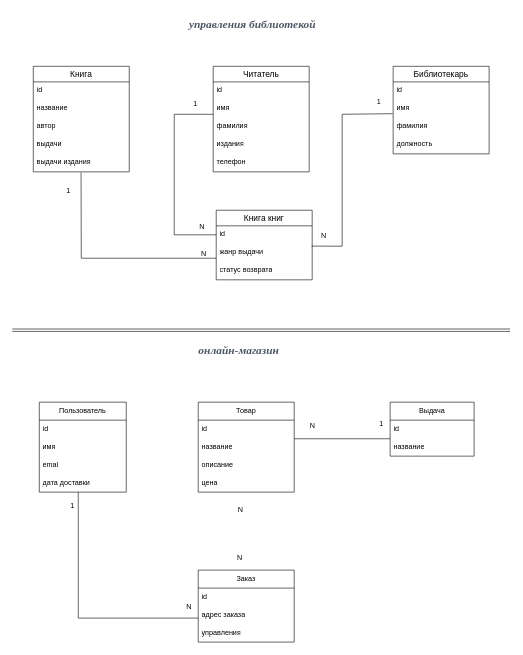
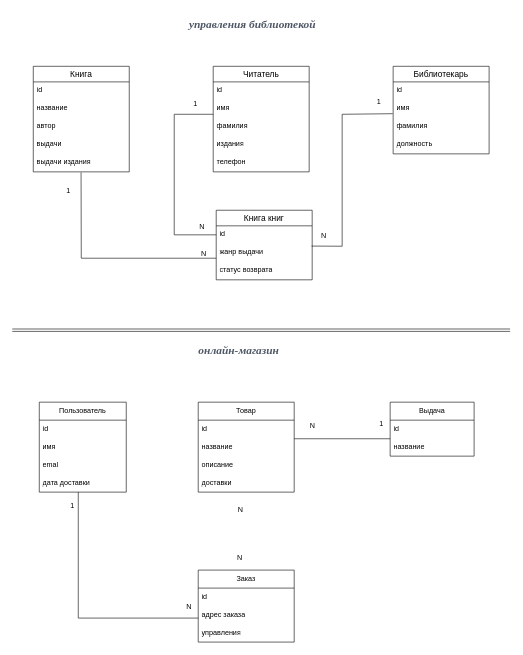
  <mxCell id="0" />
  <mxCell id="1" parent="0" />
  <mxCell id="2" value="Книга" style="swimlane;fontStyle=0;childLayout=stackLayout;horizontal=1;startSize=26;horizontalStack=0;resizeParent=1;resizeParentMax=0;resizeLast=0;collapsible=1;marginBottom=0;align=center;fontSize=14;labelBackgroundColor=none;rounded=0;" parent="1" vertex="1"><mxGeometry x="55" y="110" width="160" height="176" as="geometry" /></mxCell>
  <mxCell id="3" value="id" style="text;strokeColor=none;fillColor=none;spacingLeft=4;spacingRight=4;overflow=hidden;rotatable=0;points=[[0,0.5],[1,0.5]];portConstraint=eastwest;fontSize=12;whiteSpace=wrap;html=1;labelBackgroundColor=none;rounded=0;" parent="2" vertex="1"><mxGeometry y="26" width="160" height="30" as="geometry" /></mxCell>
  <mxCell id="4" value="название" style="text;strokeColor=none;fillColor=none;spacingLeft=4;spacingRight=4;overflow=hidden;rotatable=0;points=[[0,0.5],[1,0.5]];portConstraint=eastwest;fontSize=12;whiteSpace=wrap;html=1;labelBackgroundColor=none;rounded=0;" parent="2" vertex="1"><mxGeometry y="56" width="160" height="30" as="geometry" /></mxCell>
  <mxCell id="5" value="автор" style="text;strokeColor=none;fillColor=none;spacingLeft=4;spacingRight=4;overflow=hidden;rotatable=0;points=[[0,0.5],[1,0.5]];portConstraint=eastwest;fontSize=12;whiteSpace=wrap;html=1;labelBackgroundColor=none;rounded=0;" parent="2" vertex="1"><mxGeometry y="86" width="160" height="30" as="geometry" /></mxCell>
  <mxCell id="6" value="выдачи" style="text;strokeColor=none;fillColor=none;spacingLeft=4;spacingRight=4;overflow=hidden;rotatable=0;points=[[0,0.5],[1,0.5]];portConstraint=eastwest;fontSize=12;whiteSpace=wrap;html=1;labelBackgroundColor=none;rounded=0;" parent="2" vertex="1"><mxGeometry y="116" width="160" height="30" as="geometry" /></mxCell>
  <mxCell id="7" value="выдачи издания" style="text;strokeColor=none;fillColor=none;spacingLeft=4;spacingRight=4;overflow=hidden;rotatable=0;points=[[0,0.5],[1,0.5]];portConstraint=eastwest;fontSize=12;whiteSpace=wrap;html=1;labelBackgroundColor=none;rounded=0;" parent="2" vertex="1"><mxGeometry y="146" width="160" height="30" as="geometry" /></mxCell>
  <mxCell id="8" value="Читатель" style="swimlane;fontStyle=0;childLayout=stackLayout;horizontal=1;startSize=26;horizontalStack=0;resizeParent=1;resizeParentMax=0;resizeLast=0;collapsible=1;marginBottom=0;align=center;fontSize=14;labelBackgroundColor=none;rounded=0;" parent="1" vertex="1"><mxGeometry x="355" y="110" width="160" height="176" as="geometry" /></mxCell>
  <mxCell id="9" value="id" style="text;strokeColor=none;fillColor=none;spacingLeft=4;spacingRight=4;overflow=hidden;rotatable=0;points=[[0,0.5],[1,0.5]];portConstraint=eastwest;fontSize=12;whiteSpace=wrap;html=1;labelBackgroundColor=none;rounded=0;" parent="8" vertex="1"><mxGeometry y="26" width="160" height="30" as="geometry" /></mxCell>
  <mxCell id="10" value="имя" style="text;strokeColor=none;fillColor=none;spacingLeft=4;spacingRight=4;overflow=hidden;rotatable=0;points=[[0,0.5],[1,0.5]];portConstraint=eastwest;fontSize=12;whiteSpace=wrap;html=1;labelBackgroundColor=none;rounded=0;" parent="8" vertex="1"><mxGeometry y="56" width="160" height="30" as="geometry" /></mxCell>
  <mxCell id="11" value="фамилия" style="text;strokeColor=none;fillColor=none;spacingLeft=4;spacingRight=4;overflow=hidden;rotatable=0;points=[[0,0.5],[1,0.5]];portConstraint=eastwest;fontSize=12;whiteSpace=wrap;html=1;labelBackgroundColor=none;rounded=0;" parent="8" vertex="1"><mxGeometry y="86" width="160" height="30" as="geometry" /></mxCell>
  <mxCell id="12" value="издания" style="text;strokeColor=none;fillColor=none;spacingLeft=4;spacingRight=4;overflow=hidden;rotatable=0;points=[[0,0.5],[1,0.5]];portConstraint=eastwest;fontSize=12;whiteSpace=wrap;html=1;labelBackgroundColor=none;rounded=0;" parent="8" vertex="1"><mxGeometry y="116" width="160" height="30" as="geometry" /></mxCell>
  <mxCell id="13" value="телефон" style="text;strokeColor=none;fillColor=none;spacingLeft=4;spacingRight=4;overflow=hidden;rotatable=0;points=[[0,0.5],[1,0.5]];portConstraint=eastwest;fontSize=12;whiteSpace=wrap;html=1;labelBackgroundColor=none;rounded=0;" parent="8" vertex="1"><mxGeometry y="146" width="160" height="30" as="geometry" /></mxCell>
  <mxCell id="14" value="Библиотекарь" style="swimlane;fontStyle=0;childLayout=stackLayout;horizontal=1;startSize=26;horizontalStack=0;resizeParent=1;resizeParentMax=0;resizeLast=0;collapsible=1;marginBottom=0;align=center;fontSize=14;labelBackgroundColor=none;rounded=0;" parent="1" vertex="1"><mxGeometry x="655" y="110" width="160" height="146" as="geometry" /></mxCell>
  <mxCell id="15" value="id" style="text;strokeColor=none;fillColor=none;spacingLeft=4;spacingRight=4;overflow=hidden;rotatable=0;points=[[0,0.5],[1,0.5]];portConstraint=eastwest;fontSize=12;whiteSpace=wrap;html=1;labelBackgroundColor=none;rounded=0;" parent="14" vertex="1"><mxGeometry y="26" width="160" height="30" as="geometry" /></mxCell>
  <mxCell id="16" value="имя" style="text;strokeColor=none;fillColor=none;spacingLeft=4;spacingRight=4;overflow=hidden;rotatable=0;points=[[0,0.5],[1,0.5]];portConstraint=eastwest;fontSize=12;whiteSpace=wrap;html=1;labelBackgroundColor=none;rounded=0;" parent="14" vertex="1"><mxGeometry y="56" width="160" height="30" as="geometry" /></mxCell>
  <mxCell id="17" value="фамилия" style="text;strokeColor=none;fillColor=none;spacingLeft=4;spacingRight=4;overflow=hidden;rotatable=0;points=[[0,0.5],[1,0.5]];portConstraint=eastwest;fontSize=12;whiteSpace=wrap;html=1;labelBackgroundColor=none;rounded=0;" parent="14" vertex="1"><mxGeometry y="86" width="160" height="30" as="geometry" /></mxCell>
  <mxCell id="18" value="должность" style="text;strokeColor=none;fillColor=none;spacingLeft=4;spacingRight=4;overflow=hidden;rotatable=0;points=[[0,0.5],[1,0.5]];portConstraint=eastwest;fontSize=12;whiteSpace=wrap;html=1;labelBackgroundColor=none;rounded=0;" parent="14" vertex="1"><mxGeometry y="116" width="160" height="30" as="geometry" /></mxCell>
  <mxCell id="19" value="Книга книг" style="swimlane;fontStyle=0;childLayout=stackLayout;horizontal=1;startSize=26;horizontalStack=0;resizeParent=1;resizeParentMax=0;resizeLast=0;collapsible=1;marginBottom=0;align=center;fontSize=14;labelBackgroundColor=none;rounded=0;" parent="1" vertex="1"><mxGeometry x="360" y="350" width="160" height="116" as="geometry" /></mxCell>
  <mxCell id="20" value="id" style="text;strokeColor=none;fillColor=none;spacingLeft=4;spacingRight=4;overflow=hidden;rotatable=0;points=[[0,0.5],[1,0.5]];portConstraint=eastwest;fontSize=12;whiteSpace=wrap;html=1;labelBackgroundColor=none;rounded=0;" parent="19" vertex="1"><mxGeometry y="26" width="160" height="30" as="geometry" /></mxCell>
  <mxCell id="21" value="жанр выдачи" style="text;strokeColor=none;fillColor=none;spacingLeft=4;spacingRight=4;overflow=hidden;rotatable=0;points=[[0,0.5],[1,0.5]];portConstraint=eastwest;fontSize=12;whiteSpace=wrap;html=1;labelBackgroundColor=none;rounded=0;" parent="19" vertex="1"><mxGeometry y="56" width="160" height="30" as="geometry" /></mxCell>
  <mxCell id="22" value="статус возврата" style="text;strokeColor=none;fillColor=none;spacingLeft=4;spacingRight=4;overflow=hidden;rotatable=0;points=[[0,0.5],[1,0.5]];portConstraint=eastwest;fontSize=12;whiteSpace=wrap;html=1;labelBackgroundColor=none;rounded=0;" parent="19" vertex="1"><mxGeometry y="86" width="160" height="30" as="geometry" /></mxCell>
  <mxCell id="23" value="" style="endArrow=none;html=1;rounded=0;exitX=0.498;exitY=1.033;exitDx=0;exitDy=0;exitPerimeter=0;labelBackgroundColor=none;fontColor=default;" parent="1" source="7" edge="1"><mxGeometry relative="1" as="geometry"><mxPoint x="155" y="470" as="sourcePoint" /><mxPoint x="360" y="430" as="targetPoint" /><Array as="points"><mxPoint x="135" y="430" /></Array></mxGeometry></mxCell>
  <mxCell id="24" value="N" style="resizable=0;html=1;whiteSpace=wrap;align=right;verticalAlign=bottom;labelBackgroundColor=none;rounded=0;" parent="23" connectable="0" vertex="1"><mxGeometry x="1" relative="1" as="geometry"><mxPoint x="-15" as="offset" /></mxGeometry></mxCell>
  <mxCell id="25" value="" style="endArrow=none;html=1;rounded=0;exitX=0;exitY=0.5;exitDx=0;exitDy=0;labelBackgroundColor=none;fontColor=default;" parent="1" source="20" edge="1"><mxGeometry relative="1" as="geometry"><mxPoint x="295" y="430" as="sourcePoint" /><mxPoint x="355" y="190" as="targetPoint" /><Array as="points"><mxPoint x="290" y="391" /><mxPoint x="290" y="190" /></Array></mxGeometry></mxCell>
  <mxCell id="26" value="1" style="resizable=0;html=1;whiteSpace=wrap;align=right;verticalAlign=bottom;labelBackgroundColor=none;rounded=0;" parent="25" connectable="0" vertex="1"><mxGeometry x="1" relative="1" as="geometry"><mxPoint x="-25" y="-10" as="offset" /></mxGeometry></mxCell>
  <mxCell id="27" value="N" style="resizable=0;html=1;whiteSpace=wrap;align=right;verticalAlign=bottom;labelBackgroundColor=none;rounded=0;" parent="1" connectable="0" vertex="1"><mxGeometry x="355" y="440" as="geometry"><mxPoint x="-13" y="-54" as="offset" /></mxGeometry></mxCell>
  <mxCell id="28" value="N" style="resizable=0;html=1;whiteSpace=wrap;align=right;verticalAlign=bottom;labelBackgroundColor=none;rounded=0;" parent="1" connectable="0" vertex="1"><mxGeometry x="545" y="400" as="geometry" /></mxCell>
  <mxCell id="29" value="1" style="resizable=0;html=1;whiteSpace=wrap;align=right;verticalAlign=bottom;labelBackgroundColor=none;rounded=0;" parent="1" connectable="0" vertex="1"><mxGeometry x="380" y="490" as="geometry"><mxPoint x="256" y="-313" as="offset" /></mxGeometry></mxCell>
  <mxCell id="30" value="1" style="resizable=0;html=1;whiteSpace=wrap;align=right;verticalAlign=bottom;labelBackgroundColor=none;rounded=0;" parent="1" connectable="0" vertex="1"><mxGeometry x="365" y="190" as="geometry"><mxPoint x="-247" y="135" as="offset" /></mxGeometry></mxCell>
  <mxCell id="31" value="&lt;i style=&quot;border: 0px solid rgb(229, 231, 235); box-sizing: border-box; --tw-border-spacing-x: 0; --tw-border-spacing-y: 0; --tw-translate-x: 0; --tw-translate-y: 0; --tw-rotate: 0; --tw-skew-x: 0; --tw-skew-y: 0; --tw-scale-x: 1; --tw-scale-y: 1; --tw-pan-x: ; --tw-pan-y: ; --tw-pinch-zoom: ; --tw-scroll-snap-strictness: proximity; --tw-ordinal: ; --tw-slashed-zero: ; --tw-numeric-figure: ; --tw-numeric-spacing: ; --tw-numeric-fraction: ; --tw-ring-inset: ; --tw-ring-offset-width: 0px; --tw-ring-offset-color: #fff; --tw-ring-color: rgba(59,130,246,.5); --tw-ring-offset-shadow: 0 0 #0000; --tw-ring-shadow: 0 0 #0000; --tw-shadow: 0 0 #0000; --tw-shadow-colored: 0 0 #0000; --tw-blur: ; --tw-brightness: ; --tw-contrast: ; --tw-grayscale: ; --tw-hue-rotate: ; --tw-invert: ; --tw-saturate: ; --tw-sepia: ; --tw-drop-shadow: ; --tw-backdrop-blur: ; --tw-backdrop-brightness: ; --tw-backdrop-contrast: ; --tw-backdrop-grayscale: ; --tw-backdrop-hue-rotate: ; --tw-backdrop-invert: ; --tw-backdrop-opacity: ; --tw-backdrop-saturate: ; --tw-backdrop-sepia: ; color: rgb(77, 87, 102); font-size: 19px; text-align: start; background-color: rgb(255, 255, 255); outline: none !important;&quot;&gt;управления библиотекой&lt;/i&gt;" style="text;html=1;align=center;verticalAlign=middle;resizable=0;points=[];autosize=1;strokeColor=none;fillColor=none;fontStyle=1;fontFamily=Times New Roman;fontSize=19;labelBackgroundColor=none;rounded=0;" parent="1" vertex="1"><mxGeometry x="305" y="20" width="230" height="40" as="geometry" /></mxCell>
  <mxCell id="32" value="&amp;nbsp;&lt;i style=&quot;border: 0px solid rgb(229, 231, 235); box-sizing: border-box; --tw-border-spacing-x: 0; --tw-border-spacing-y: 0; --tw-translate-x: 0; --tw-translate-y: 0; --tw-rotate: 0; --tw-skew-x: 0; --tw-skew-y: 0; --tw-scale-x: 1; --tw-scale-y: 1; --tw-pan-x: ; --tw-pan-y: ; --tw-pinch-zoom: ; --tw-scroll-snap-strictness: proximity; --tw-ordinal: ; --tw-slashed-zero: ; --tw-numeric-figure: ; --tw-numeric-spacing: ; --tw-numeric-fraction: ; --tw-ring-inset: ; --tw-ring-offset-width: 0px; --tw-ring-offset-color: #fff; --tw-ring-color: rgba(59,130,246,.5); --tw-ring-offset-shadow: 0 0 #0000; --tw-ring-shadow: 0 0 #0000; --tw-shadow: 0 0 #0000; --tw-shadow-colored: 0 0 #0000; --tw-blur: ; --tw-brightness: ; --tw-contrast: ; --tw-grayscale: ; --tw-hue-rotate: ; --tw-invert: ; --tw-saturate: ; --tw-sepia: ; --tw-drop-shadow: ; --tw-backdrop-blur: ; --tw-backdrop-brightness: ; --tw-backdrop-contrast: ; --tw-backdrop-grayscale: ; --tw-backdrop-hue-rotate: ; --tw-backdrop-invert: ; --tw-backdrop-opacity: ; --tw-backdrop-saturate: ; --tw-backdrop-sepia: ; color: rgb(77, 87, 102); font-size: 19px; text-align: start; background-color: rgb(255, 255, 255); outline: none !important;&quot;&gt;онлайн-магазин&lt;/i&gt;" style="text;html=1;align=center;verticalAlign=middle;resizable=0;points=[];autosize=1;strokeColor=none;fillColor=none;fontStyle=1;fontSize=19;fontFamily=Times New Roman;labelBackgroundColor=none;rounded=0;" parent="1" vertex="1"><mxGeometry x="305" y="565" width="180" height="40" as="geometry" /></mxCell>
  <mxCell id="33" value="Пользователь" style="swimlane;fontStyle=0;childLayout=stackLayout;horizontal=1;startSize=30;horizontalStack=0;resizeParent=1;resizeParentMax=0;resizeLast=0;collapsible=1;marginBottom=0;whiteSpace=wrap;html=1;labelBackgroundColor=none;rounded=0;" vertex="1" parent="1"><mxGeometry x="65" y="670" width="145" height="150" as="geometry" /></mxCell>
  <mxCell id="34" value="id" style="text;strokeColor=none;fillColor=none;align=left;verticalAlign=middle;spacingLeft=4;spacingRight=4;overflow=hidden;points=[[0,0.5],[1,0.5]];portConstraint=eastwest;rotatable=0;whiteSpace=wrap;html=1;labelBackgroundColor=none;rounded=0;" vertex="1" parent="33"><mxGeometry y="30" width="145" height="30" as="geometry" /></mxCell>
  <mxCell id="35" value="имя" style="text;strokeColor=none;fillColor=none;align=left;verticalAlign=middle;spacingLeft=4;spacingRight=4;overflow=hidden;points=[[0,0.5],[1,0.5]];portConstraint=eastwest;rotatable=0;whiteSpace=wrap;html=1;labelBackgroundColor=none;rounded=0;" vertex="1" parent="33"><mxGeometry y="60" width="145" height="30" as="geometry" /></mxCell>
  <mxCell id="36" value="emal" style="text;strokeColor=none;fillColor=none;align=left;verticalAlign=middle;spacingLeft=4;spacingRight=4;overflow=hidden;points=[[0,0.5],[1,0.5]];portConstraint=eastwest;rotatable=0;whiteSpace=wrap;html=1;labelBackgroundColor=none;rounded=0;" vertex="1" parent="33"><mxGeometry y="90" width="145" height="30" as="geometry" /></mxCell>
  <mxCell id="37" value="дата доставки" style="text;strokeColor=none;fillColor=none;align=left;verticalAlign=middle;spacingLeft=4;spacingRight=4;overflow=hidden;points=[[0,0.5],[1,0.5]];portConstraint=eastwest;rotatable=0;whiteSpace=wrap;html=1;labelBackgroundColor=none;rounded=0;" vertex="1" parent="33"><mxGeometry y="120" width="145" height="30" as="geometry" /></mxCell>
  <mxCell id="38" value="Товар" style="swimlane;fontStyle=0;childLayout=stackLayout;horizontal=1;startSize=30;horizontalStack=0;resizeParent=1;resizeParentMax=0;resizeLast=0;collapsible=1;marginBottom=0;whiteSpace=wrap;html=1;" vertex="1" parent="1"><mxGeometry x="330" y="670" width="160" height="150" as="geometry" /></mxCell>
  <mxCell id="39" value="id" style="text;strokeColor=none;fillColor=none;align=left;verticalAlign=middle;spacingLeft=4;spacingRight=4;overflow=hidden;points=[[0,0.5],[1,0.5]];portConstraint=eastwest;rotatable=0;whiteSpace=wrap;html=1;" vertex="1" parent="38"><mxGeometry y="30" width="160" height="30" as="geometry" /></mxCell>
  <mxCell id="40" value="название" style="text;strokeColor=none;fillColor=none;align=left;verticalAlign=middle;spacingLeft=4;spacingRight=4;overflow=hidden;points=[[0,0.5],[1,0.5]];portConstraint=eastwest;rotatable=0;whiteSpace=wrap;html=1;" vertex="1" parent="38"><mxGeometry y="60" width="160" height="30" as="geometry" /></mxCell>
  <mxCell id="41" value="описание" style="text;strokeColor=none;fillColor=none;align=left;verticalAlign=middle;spacingLeft=4;spacingRight=4;overflow=hidden;points=[[0,0.5],[1,0.5]];portConstraint=eastwest;rotatable=0;whiteSpace=wrap;html=1;" vertex="1" parent="38"><mxGeometry y="90" width="160" height="30" as="geometry" /></mxCell>
- <mxCell id="42" value="цена" style="text;strokeColor=none;fillColor=none;align=left;verticalAlign=middle;spacingLeft=4;spacingRight=4;overflow=hidden;points=[[0,0.5],[1,0.5]];portConstraint=eastwest;rotatable=0;whiteSpace=wrap;html=1;" vertex="1" parent="38"><mxGeometry y="120" width="160" height="30" as="geometry" /></mxCell>
+ <mxCell id="42" value="доставки" style="text;strokeColor=none;fillColor=none;align=left;verticalAlign=middle;spacingLeft=4;spacingRight=4;overflow=hidden;points=[[0,0.5],[1,0.5]];portConstraint=eastwest;rotatable=0;whiteSpace=wrap;html=1;" vertex="1" parent="38"><mxGeometry y="120" width="160" height="30" as="geometry" /></mxCell>
  <mxCell id="43" value="Заказ" style="swimlane;fontStyle=0;childLayout=stackLayout;horizontal=1;startSize=30;horizontalStack=0;resizeParent=1;resizeParentMax=0;resizeLast=0;collapsible=1;marginBottom=0;whiteSpace=wrap;html=1;" vertex="1" parent="1"><mxGeometry x="330" y="950" width="160" height="120" as="geometry" /></mxCell>
  <mxCell id="44" value="id" style="text;strokeColor=none;fillColor=none;align=left;verticalAlign=middle;spacingLeft=4;spacingRight=4;overflow=hidden;points=[[0,0.5],[1,0.5]];portConstraint=eastwest;rotatable=0;whiteSpace=wrap;html=1;" vertex="1" parent="43"><mxGeometry y="30" width="160" height="30" as="geometry" /></mxCell>
  <mxCell id="45" value="адрес заказа" style="text;strokeColor=none;fillColor=none;align=left;verticalAlign=middle;spacingLeft=4;spacingRight=4;overflow=hidden;points=[[0,0.5],[1,0.5]];portConstraint=eastwest;rotatable=0;whiteSpace=wrap;html=1;" vertex="1" parent="43"><mxGeometry y="60" width="160" height="30" as="geometry" /></mxCell>
  <mxCell id="46" value="управления" style="text;strokeColor=none;fillColor=none;align=left;verticalAlign=middle;spacingLeft=4;spacingRight=4;overflow=hidden;points=[[0,0.5],[1,0.5]];portConstraint=eastwest;rotatable=0;whiteSpace=wrap;html=1;" vertex="1" parent="43"><mxGeometry y="90" width="160" height="30" as="geometry" /></mxCell>
  <mxCell id="47" value="Выдача" style="swimlane;fontStyle=0;childLayout=stackLayout;horizontal=1;startSize=30;horizontalStack=0;resizeParent=1;resizeParentMax=0;resizeLast=0;collapsible=1;marginBottom=0;whiteSpace=wrap;html=1;" vertex="1" parent="1"><mxGeometry x="650" y="670" width="140" height="90" as="geometry" /></mxCell>
  <mxCell id="48" value="id" style="text;strokeColor=none;fillColor=none;align=left;verticalAlign=middle;spacingLeft=4;spacingRight=4;overflow=hidden;points=[[0,0.5],[1,0.5]];portConstraint=eastwest;rotatable=0;whiteSpace=wrap;html=1;" vertex="1" parent="47"><mxGeometry y="30" width="140" height="30" as="geometry" /></mxCell>
  <mxCell id="49" value="название" style="text;strokeColor=none;fillColor=none;align=left;verticalAlign=middle;spacingLeft=4;spacingRight=4;overflow=hidden;points=[[0,0.5],[1,0.5]];portConstraint=eastwest;rotatable=0;whiteSpace=wrap;html=1;" vertex="1" parent="47"><mxGeometry y="60" width="140" height="30" as="geometry" /></mxCell>
  <mxCell id="50" value="" style="endArrow=none;html=1;rounded=0;" edge="1" parent="1"><mxGeometry relative="1" as="geometry"><mxPoint x="130" y="820" as="sourcePoint" /><mxPoint x="330" y="1030" as="targetPoint" /><Array as="points"><mxPoint x="130" y="1030" /></Array></mxGeometry></mxCell>
  <mxCell id="51" value="" style="endArrow=none;html=1;rounded=0;entryX=0;entryY=0.033;entryDx=0;entryDy=0;entryPerimeter=0;exitX=1;exitY=0.033;exitDx=0;exitDy=0;exitPerimeter=0;" edge="1" parent="1" source="40" target="49"><mxGeometry relative="1" as="geometry"><mxPoint x="480" y="754.5" as="sourcePoint" /><mxPoint x="640" y="754.5" as="targetPoint" /></mxGeometry></mxCell>
  <mxCell id="52" value="1" style="resizable=0;html=1;whiteSpace=wrap;align=right;verticalAlign=bottom;" connectable="0" vertex="1" parent="51"><mxGeometry x="1" relative="1" as="geometry"><mxPoint x="-10" y="-16" as="offset" /></mxGeometry></mxCell>
  <mxCell id="53" value="N" style="resizable=0;html=1;whiteSpace=wrap;align=right;verticalAlign=bottom;labelBackgroundColor=none;rounded=0;" connectable="0" vertex="1" parent="1"><mxGeometry x="320" y="1020" as="geometry" /></mxCell>
  <mxCell id="54" value="" style="endArrow=none;html=1;rounded=0;exitX=0.994;exitY=0.125;exitDx=0;exitDy=0;exitPerimeter=0;labelBackgroundColor=none;fontColor=default;entryX=-0.005;entryY=0.767;entryDx=0;entryDy=0;entryPerimeter=0;" parent="1" source="21" edge="1" target="16"><mxGeometry relative="1" as="geometry"><mxPoint x="575" y="420" as="sourcePoint" /><mxPoint x="645" y="180.5" as="targetPoint" /><Array as="points"><mxPoint x="570" y="410" /><mxPoint x="570" y="190" /></Array></mxGeometry></mxCell>
  <mxCell id="55" value="1" style="resizable=0;html=1;whiteSpace=wrap;align=right;verticalAlign=bottom;labelBackgroundColor=none;rounded=0;" connectable="0" vertex="1" parent="1"><mxGeometry x="340" y="198" as="geometry"><mxPoint x="-215" y="653" as="offset" /></mxGeometry></mxCell>
  <mxCell id="56" value="N" style="resizable=0;html=1;whiteSpace=wrap;align=right;verticalAlign=bottom;labelBackgroundColor=none;rounded=0;" connectable="0" vertex="1" parent="1"><mxGeometry x="390" y="840" as="geometry"><mxPoint x="16" y="17" as="offset" /></mxGeometry></mxCell>
  <mxCell id="57" value="N" style="resizable=0;html=1;whiteSpace=wrap;align=right;verticalAlign=bottom;labelBackgroundColor=none;rounded=0;" connectable="0" vertex="1" parent="1"><mxGeometry x="390" y="930" as="geometry"><mxPoint x="15" y="8" as="offset" /></mxGeometry></mxCell>
  <mxCell id="58" value="N" style="resizable=0;html=1;whiteSpace=wrap;align=right;verticalAlign=bottom;labelBackgroundColor=none;rounded=0;" connectable="0" vertex="1" parent="1"><mxGeometry x="510" y="700" as="geometry"><mxPoint x="16" y="17" as="offset" /></mxGeometry></mxCell>
  <mxCell id="59" value="" style="edgeStyle=none;orthogonalLoop=1;jettySize=auto;html=1;shape=link;" edge="1" parent="1"><mxGeometry width="80" relative="1" as="geometry"><mxPoint x="20" y="550" as="sourcePoint" /><mxPoint x="850" y="550" as="targetPoint" /><Array as="points" /></mxGeometry></mxCell>
